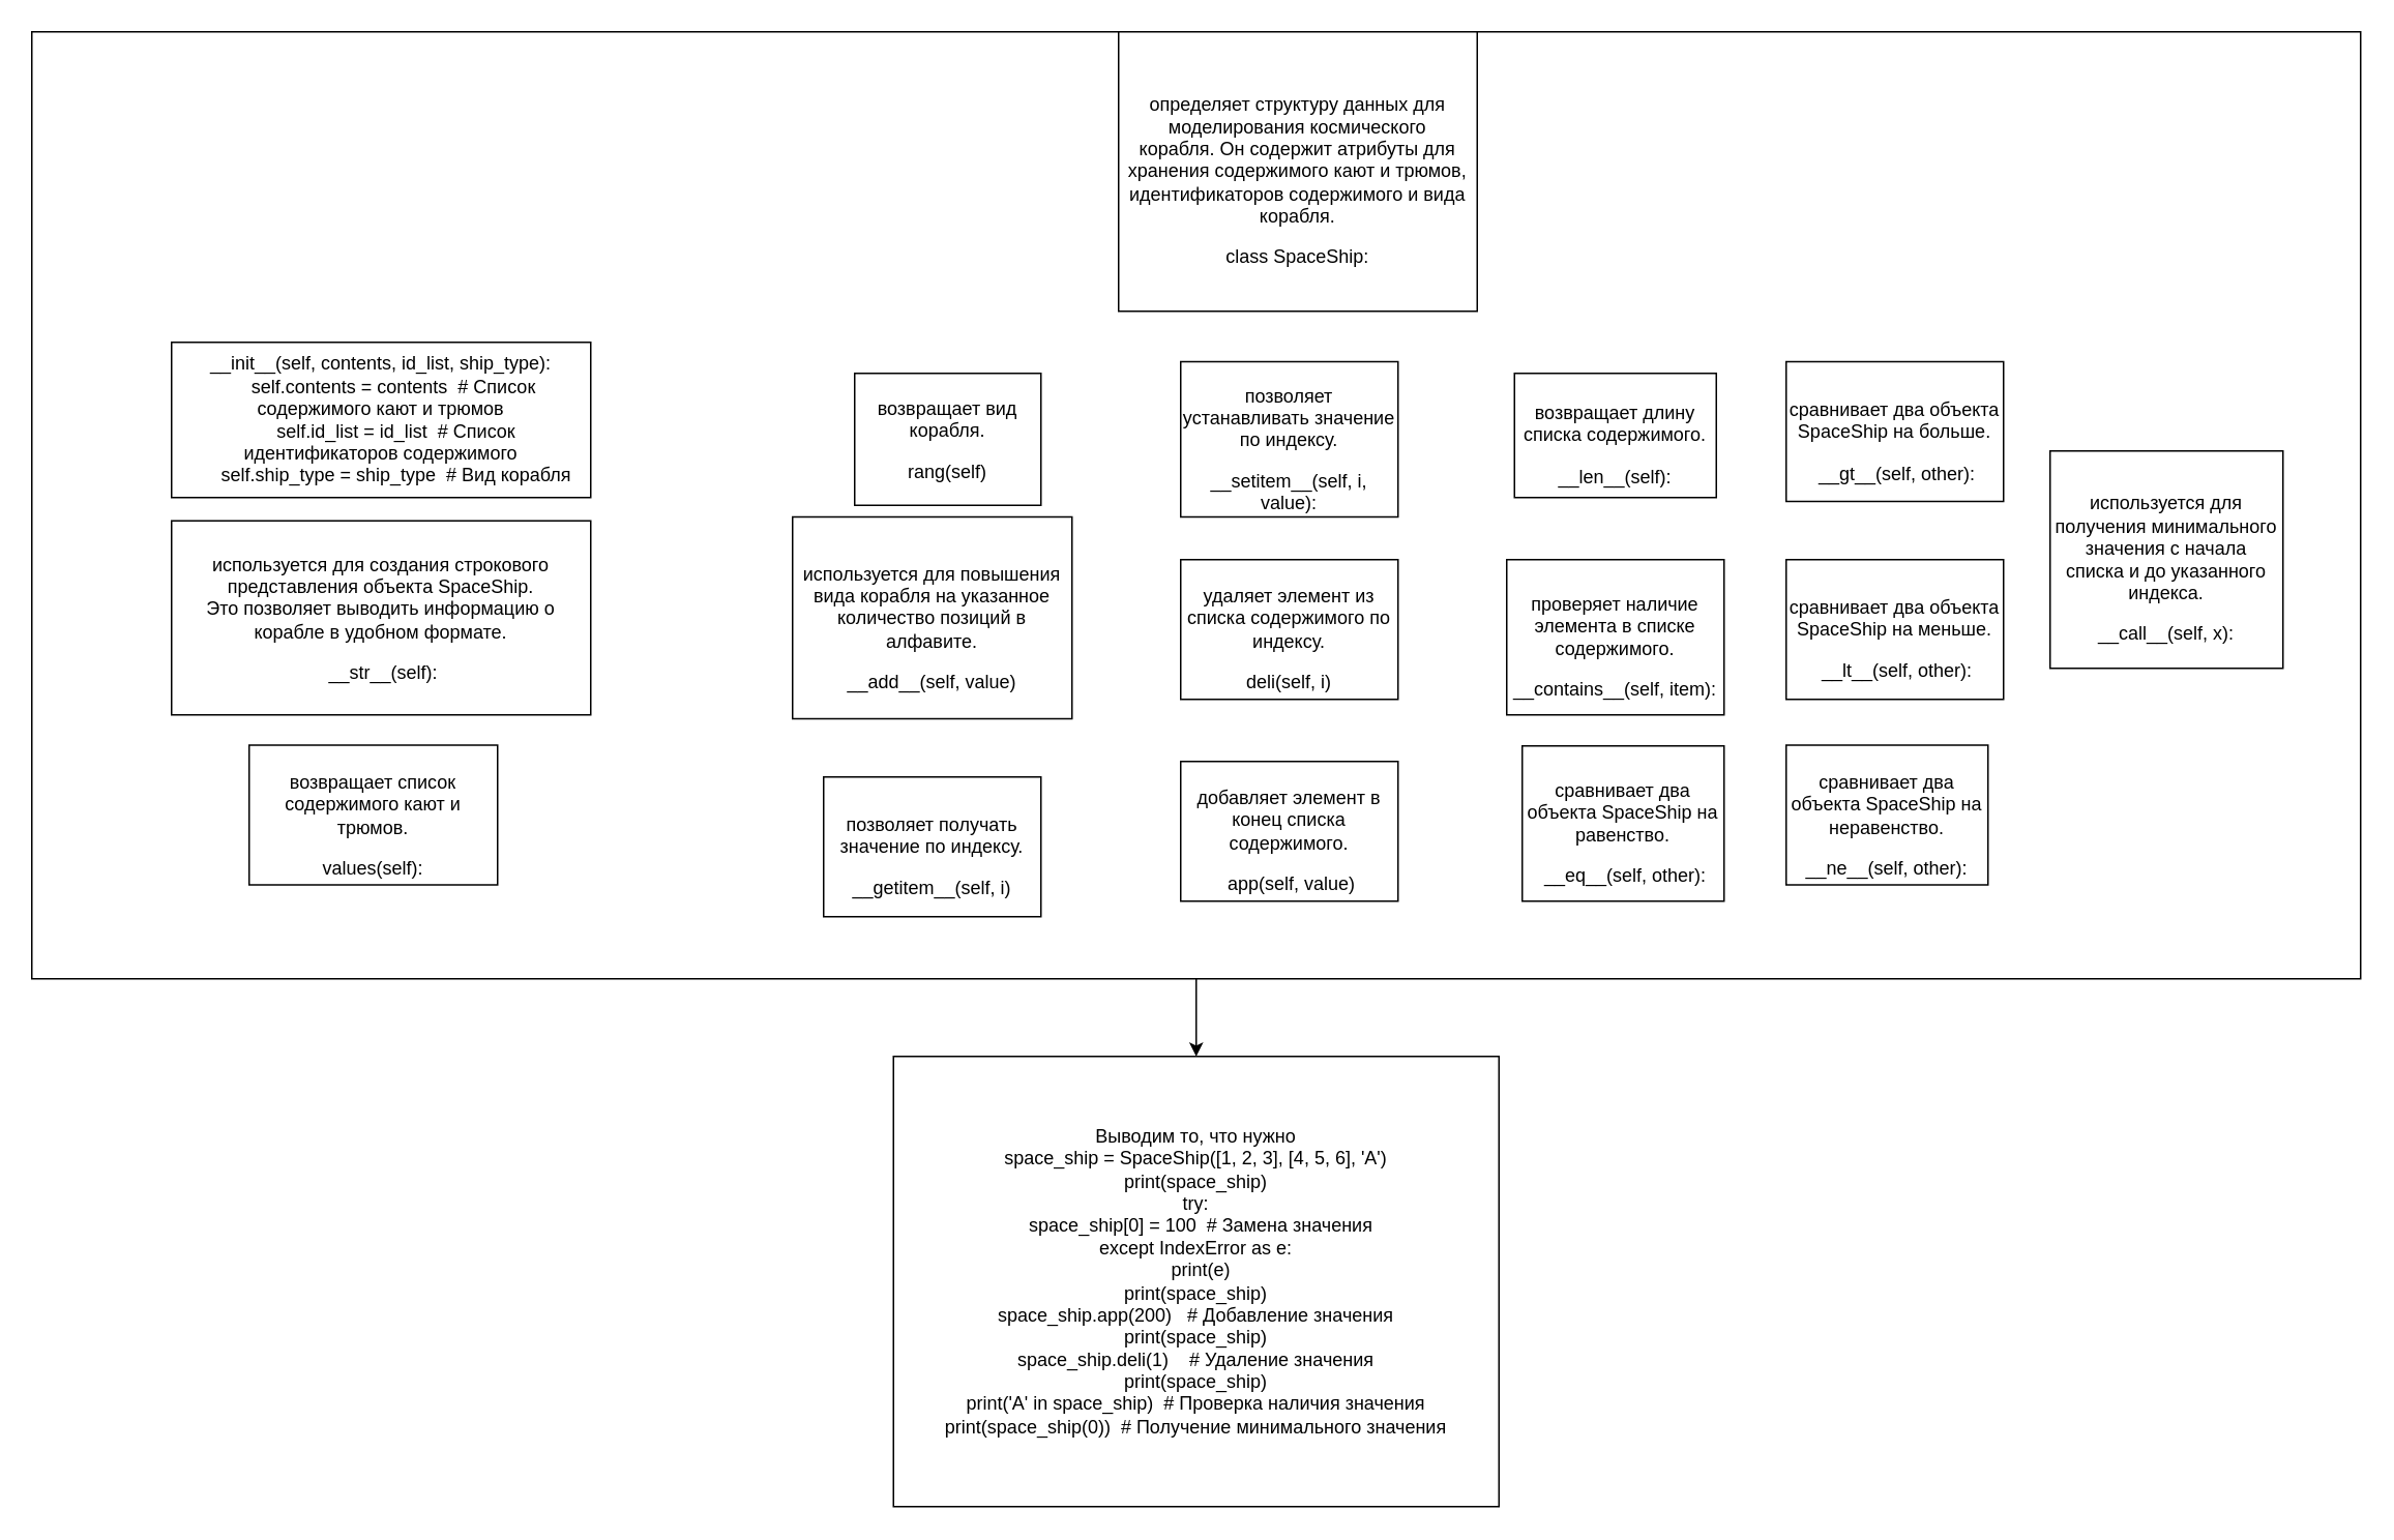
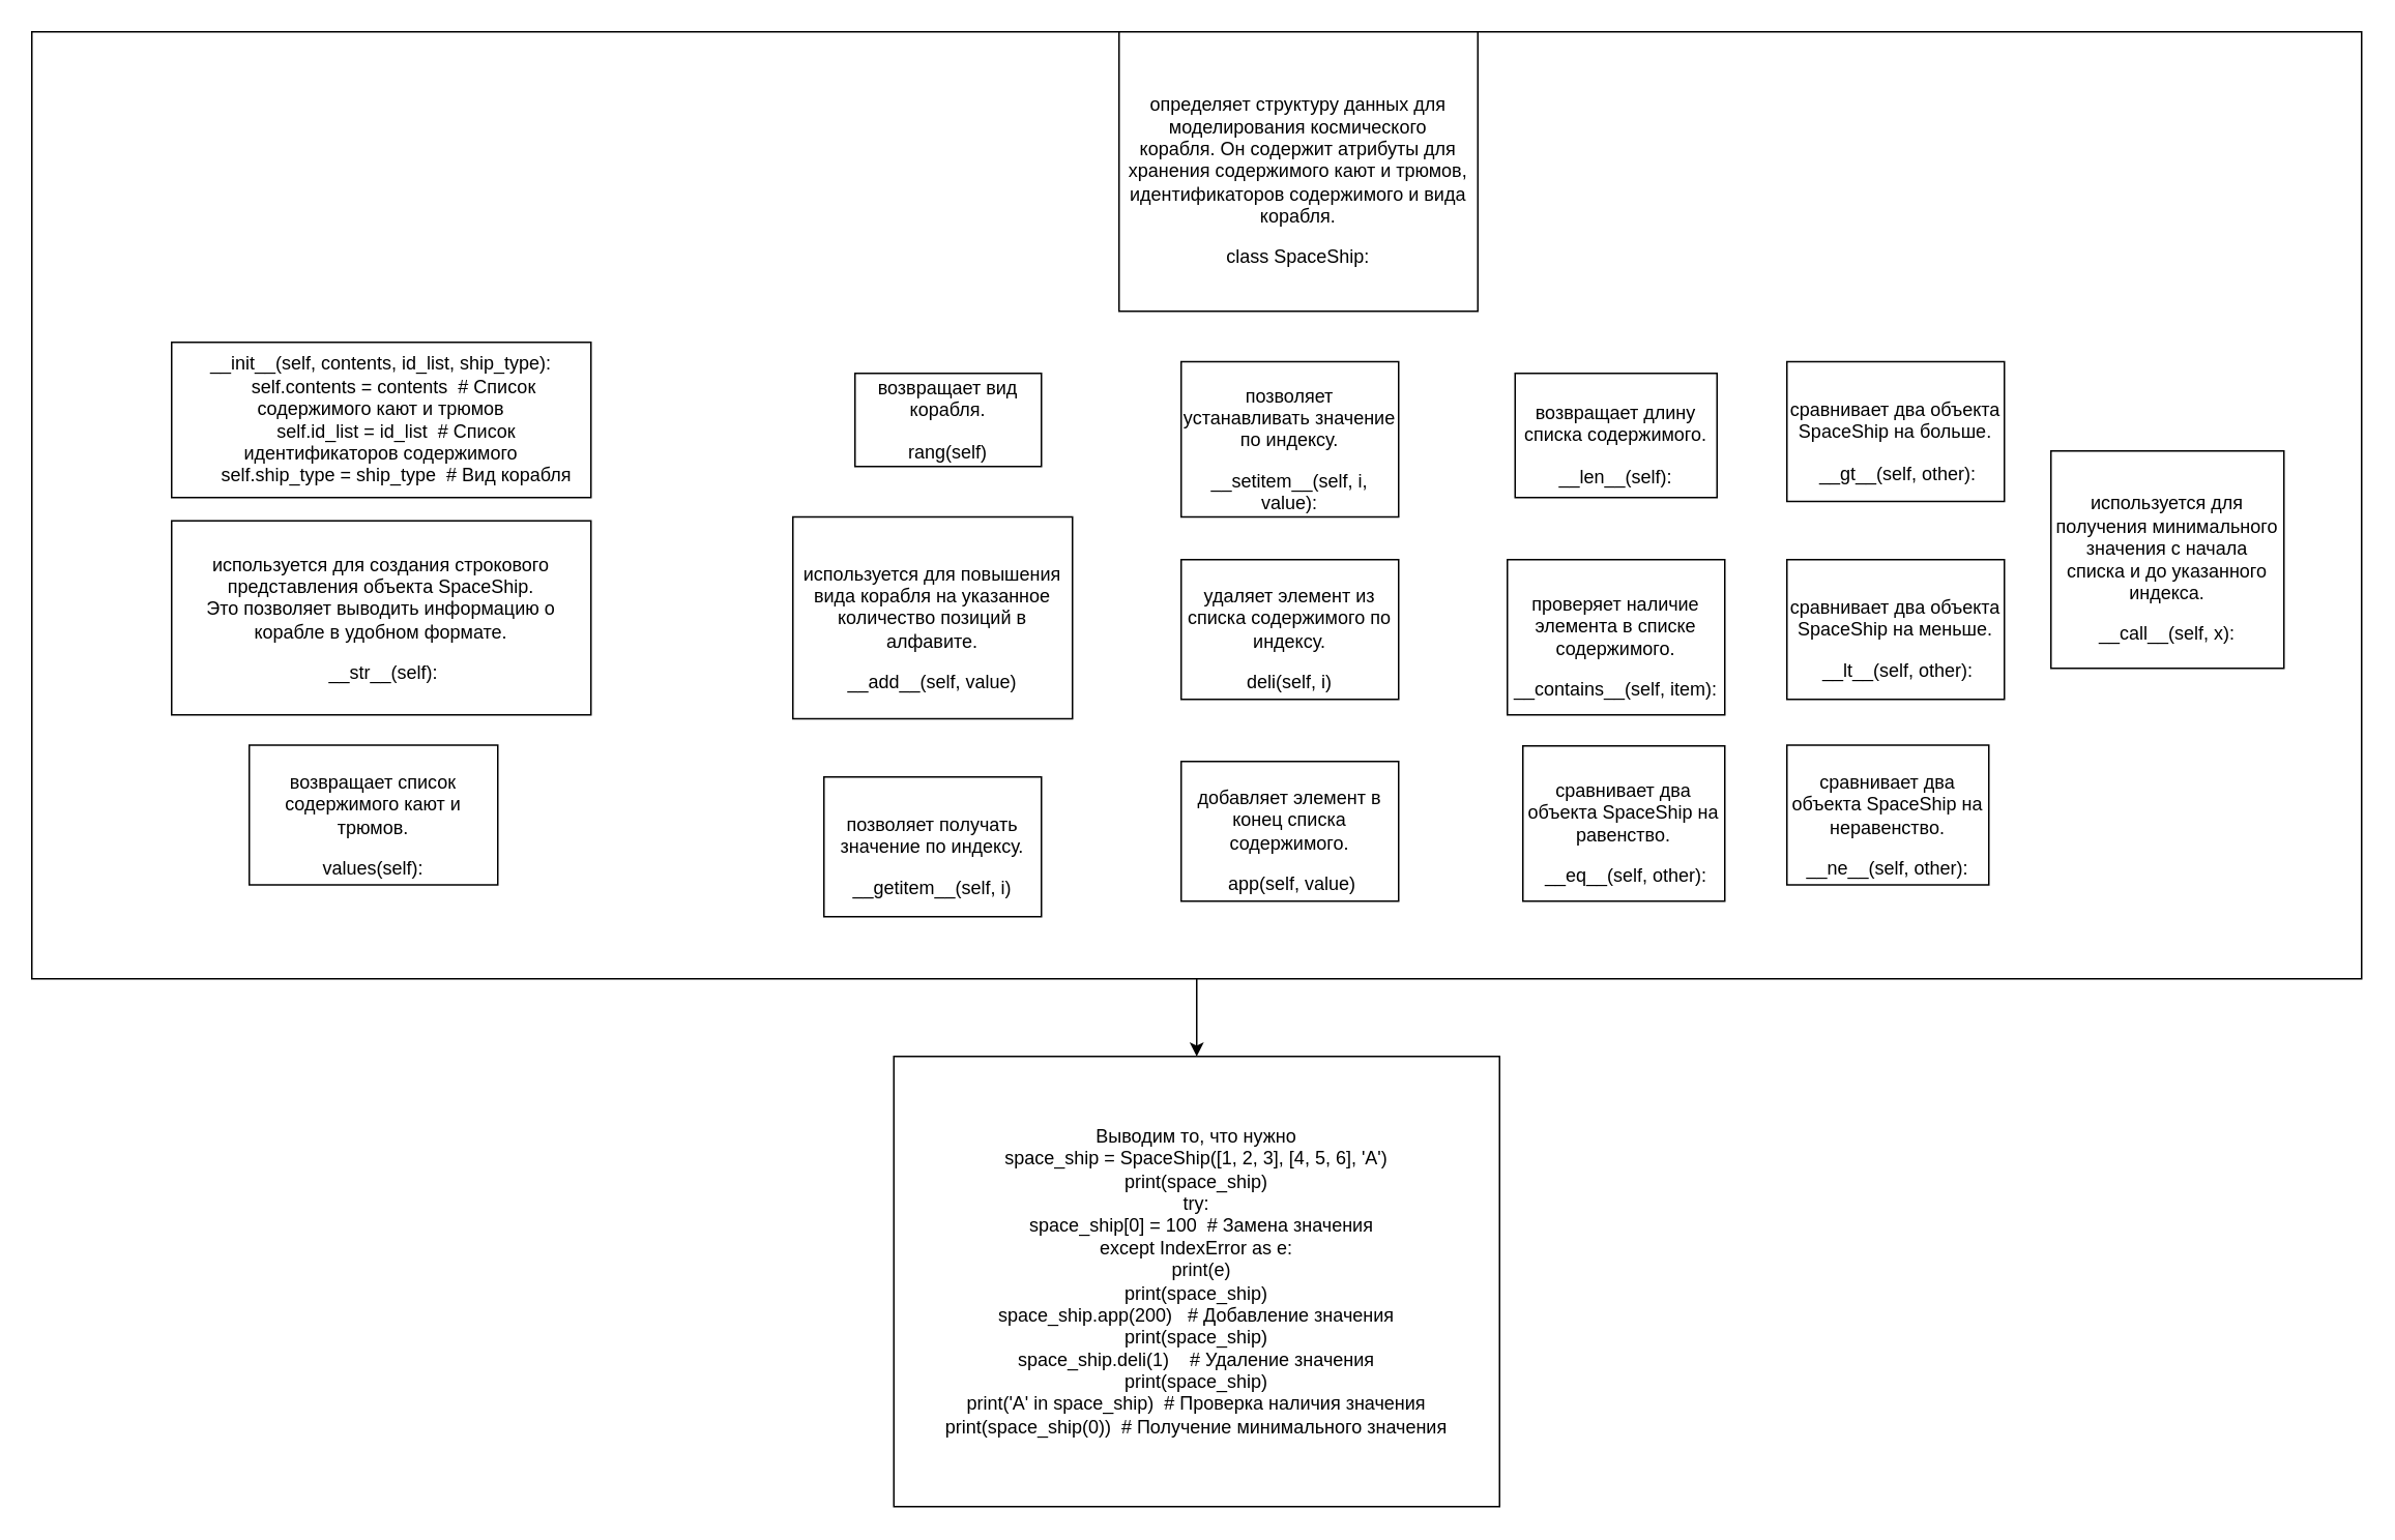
  <mxCell id="0" />
  <mxCell id="1" parent="0" />
  <mxCell id="2" value="" style="edgeStyle=orthogonalEdgeStyle;rounded=0;orthogonalLoop=1;jettySize=auto;html=1;" edge="1" parent="1" source="3" target="21"><mxGeometry relative="1" as="geometry" /></mxCell>
  <mxCell id="3" value="" style="rounded=0;whiteSpace=wrap;html=1;" vertex="1" parent="1"><mxGeometry x="20" y="20" width="1500" height="610" as="geometry" /></mxCell>
  <mxCell id="4" value="&lt;div style=&quot;&quot;&gt;&lt;p class=&quot;MsoNormal&quot;&gt;определяет структуру данных для моделирования космического&lt;br/&gt;корабля. Он содержит атрибуты для хранения содержимого кают и трюмов,&lt;br/&gt;идентификаторов содержимого и вида корабля.&lt;/p&gt;&lt;/div&gt;class SpaceShip:" style="rounded=0;whiteSpace=wrap;html=1;" vertex="1" parent="1"><mxGeometry x="720" y="20" width="231" height="180" as="geometry" /></mxCell>
  <mxCell id="5" value="&lt;div&gt;&lt;span style=&quot;background-color: initial;&quot;&gt;__init__(self, contents, id_list, ship_type):&lt;/span&gt;&lt;br&gt;&lt;/div&gt;&lt;div&gt;&lt;span style=&quot;background-color: initial;&quot;&gt;&lt;div&gt;&amp;nbsp; &amp;nbsp; &amp;nbsp;self.contents = contents&amp;nbsp; # Список содержимого кают и трюмов&lt;/div&gt;&lt;div&gt;&amp;nbsp; &amp;nbsp; &amp;nbsp; self.id_list = id_list&amp;nbsp; # Список идентификаторов содержимого&lt;/div&gt;&lt;div&gt;&amp;nbsp; &amp;nbsp; &amp;nbsp; self.ship_type = ship_type&amp;nbsp; # Вид корабля&lt;/div&gt;&lt;/span&gt;&lt;/div&gt;" style="rounded=0;whiteSpace=wrap;html=1;" vertex="1" parent="1"><mxGeometry x="110" y="220" width="270" height="100" as="geometry" /></mxCell>
  <mxCell id="6" value="&lt;div&gt;&lt;p class=&quot;MsoNormal&quot;&gt;используется для создания строкового представления объекта SpaceShip.&lt;br/&gt;Это позволяет выводить информацию о корабле в удобном формате.&lt;/p&gt;&lt;p class=&quot;MsoNormal&quot;&gt;&lt;span style=&quot;background-color: initial;&quot;&gt;&amp;nbsp;__str__(self):&lt;/span&gt;&lt;/p&gt;&lt;/div&gt;" style="rounded=0;whiteSpace=wrap;html=1;" vertex="1" parent="1"><mxGeometry x="110" y="335" width="270" height="125" as="geometry" /></mxCell>
  <mxCell id="7" value="&lt;div&gt;&lt;p class=&quot;MsoNormal&quot;&gt;возвращает список содержимого кают и трюмов.&lt;/p&gt;&lt;/div&gt;values(self):" style="rounded=0;whiteSpace=wrap;html=1;" vertex="1" parent="1"><mxGeometry x="160" y="479.5" width="160" height="90" as="geometry" /></mxCell>
- <mxCell id="8" value="&lt;div&gt;&lt;p class=&quot;MsoNormal&quot;&gt;возвращает вид корабля.&lt;/p&gt;&lt;p class=&quot;MsoNormal&quot;&gt;&lt;span style=&quot;background-color: initial;&quot;&gt;rang(self)&lt;/span&gt;&lt;/p&gt;&lt;/div&gt;" style="rounded=0;whiteSpace=wrap;html=1;" vertex="1" parent="1"><mxGeometry x="550" y="240" width="120" height="85" as="geometry" /></mxCell>
+ <mxCell id="8" value="&lt;div&gt;&lt;p class=&quot;MsoNormal&quot;&gt;возвращает вид корабля.&lt;/p&gt;&lt;p class=&quot;MsoNormal&quot;&gt;&lt;span style=&quot;background-color: initial;&quot;&gt;rang(self)&lt;/span&gt;&lt;/p&gt;&lt;/div&gt;" style="rounded=0;whiteSpace=wrap;html=1;" vertex="1" parent="1"><mxGeometry x="550" y="240" width="120" height="60" as="geometry" /></mxCell>
  <mxCell id="9" value="&lt;div&gt;&lt;p class=&quot;MsoNormal&quot;&gt;позволяет устанавливать значение по индексу.&lt;/p&gt;&lt;/div&gt;__setitem__(self, i, value):" style="rounded=0;whiteSpace=wrap;html=1;" vertex="1" parent="1"><mxGeometry x="760" y="232.5" width="140" height="100" as="geometry" /></mxCell>
  <mxCell id="10" value="&lt;div&gt;&lt;p class=&quot;MsoNormal&quot;&gt;используется для повышения вида корабля на указанное&lt;br/&gt;количество позиций в алфавите.&lt;/p&gt;&lt;/div&gt;__add__(self, value)" style="rounded=0;whiteSpace=wrap;html=1;" vertex="1" parent="1"><mxGeometry x="510" y="332.5" width="180" height="130" as="geometry" /></mxCell>
  <mxCell id="11" value="&lt;div&gt;&lt;p class=&quot;MsoNormal&quot;&gt;удаляет элемент из списка содержимого по индексу.&lt;/p&gt;&lt;/div&gt;deli(self, i)" style="rounded=0;whiteSpace=wrap;html=1;" vertex="1" parent="1"><mxGeometry x="760" y="360" width="140" height="90" as="geometry" /></mxCell>
  <mxCell id="12" value="&lt;div&gt;&lt;p class=&quot;MsoNormal&quot;&gt;добавляет элемент в конец списка содержимого.&lt;/p&gt;&lt;/div&gt;&amp;nbsp;app(self, value)" style="rounded=0;whiteSpace=wrap;html=1;" vertex="1" parent="1"><mxGeometry x="760" y="490" width="140" height="90" as="geometry" /></mxCell>
  <mxCell id="13" value="&lt;div&gt;&lt;p class=&quot;MsoNormal&quot;&gt;позволяет получать значение по индексу.&lt;/p&gt;&lt;/div&gt;__getitem__(self, i)" style="rounded=0;whiteSpace=wrap;html=1;" vertex="1" parent="1"><mxGeometry x="530" y="500" width="140" height="90" as="geometry" /></mxCell>
  <mxCell id="14" value="&lt;div&gt;&lt;p class=&quot;MsoNormal&quot;&gt;возвращает длину списка содержимого.&lt;/p&gt;&lt;/div&gt;__len__(self):" style="rounded=0;whiteSpace=wrap;html=1;" vertex="1" parent="1"><mxGeometry x="975" y="240" width="130" height="80" as="geometry" /></mxCell>
  <mxCell id="15" value="&lt;div&gt;&lt;p class=&quot;MsoNormal&quot;&gt;сравнивает два объекта SpaceShip на равенство.&lt;/p&gt;&lt;/div&gt;&amp;nbsp;__eq__(self, other):" style="rounded=0;whiteSpace=wrap;html=1;" vertex="1" parent="1"><mxGeometry x="980" y="480" width="130" height="100" as="geometry" /></mxCell>
  <mxCell id="16" value="&lt;div&gt;&lt;p class=&quot;MsoNormal&quot;&gt;проверяет наличие элемента в списке содержимого.&lt;/p&gt;&lt;/div&gt;__contains__(self, item):" style="rounded=0;whiteSpace=wrap;html=1;" vertex="1" parent="1"><mxGeometry x="970" y="360" width="140" height="100" as="geometry" /></mxCell>
  <mxCell id="17" value="&lt;div&gt;&lt;p class=&quot;MsoNormal&quot;&gt;сравнивает два объекта SpaceShip на больше.&lt;/p&gt;&lt;/div&gt;&amp;nbsp;__gt__(self, other):" style="rounded=0;whiteSpace=wrap;html=1;" vertex="1" parent="1"><mxGeometry x="1150" y="232.5" width="140" height="90" as="geometry" /></mxCell>
  <mxCell id="18" value="&lt;div&gt;&lt;p class=&quot;MsoNormal&quot;&gt;сравнивает два объекта SpaceShip на неравенство.&lt;/p&gt;&lt;/div&gt;__ne__(self, other):" style="rounded=0;whiteSpace=wrap;html=1;" vertex="1" parent="1"><mxGeometry x="1150" y="479.5" width="130" height="90" as="geometry" /></mxCell>
  <mxCell id="19" value="&lt;div&gt;&lt;p class=&quot;MsoNormal&quot;&gt;сравнивает два объекта SpaceShip на меньше.&lt;/p&gt;&lt;/div&gt;&amp;nbsp;__lt__(self, other):" style="rounded=0;whiteSpace=wrap;html=1;" vertex="1" parent="1"><mxGeometry x="1150" y="360" width="140" height="90" as="geometry" /></mxCell>
  <mxCell id="20" value="&lt;div&gt;&lt;p class=&quot;MsoNormal&quot;&gt;используется для получения минимального значения с начала&lt;br/&gt;списка и до указанного индекса.&lt;/p&gt;&lt;/div&gt;__call__(self, x):" style="rounded=0;whiteSpace=wrap;html=1;" vertex="1" parent="1"><mxGeometry x="1320" y="290" width="150" height="140" as="geometry" /></mxCell>
  <mxCell id="21" value="Выводим то, что нужно&lt;div&gt;&lt;div&gt;space_ship = SpaceShip([1, 2, 3], [4, 5, 6], 'A')&lt;/div&gt;&lt;div&gt;print(space_ship)&lt;/div&gt;&lt;div&gt;try:&lt;/div&gt;&lt;div&gt;&amp;nbsp; space_ship[0] = 100&amp;nbsp; # Замена значения&lt;/div&gt;&lt;div&gt;except IndexError as e:&lt;/div&gt;&lt;div&gt;&amp;nbsp; print(e)&lt;/div&gt;&lt;div&gt;print(space_ship)&lt;/div&gt;&lt;div&gt;space_ship.app(200)&amp;nbsp; &amp;nbsp;# Добавление значения&lt;/div&gt;&lt;div&gt;print(space_ship)&lt;/div&gt;&lt;div&gt;space_ship.deli(1)&amp;nbsp; &amp;nbsp; # Удаление значения&lt;/div&gt;&lt;div&gt;print(space_ship)&lt;/div&gt;&lt;div&gt;print('A' in space_ship)&amp;nbsp; # Проверка наличия значения&lt;/div&gt;&lt;div&gt;print(space_ship(0))&amp;nbsp; # Получение минимального значения&lt;/div&gt;&lt;/div&gt;" style="whiteSpace=wrap;html=1;rounded=0;" vertex="1" parent="1"><mxGeometry x="575" y="680" width="390" height="290" as="geometry" /></mxCell>
